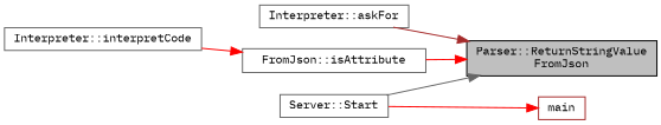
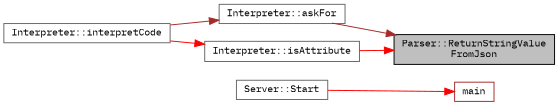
  digraph {
    fontname="IBM Plex Mono"
    rankdir=RL
    node [color=gray40 fillcolor=white fontname="IBM Plex Mono" fontsize=10 shape=record style=filled]
    edge [color=red dir=back fontname="IBM Plex Mono" fontsize=10 labelfontname=Helvetica labelfontsize=10 style=solid]
    n1 [color=black fillcolor=grey75 fontcolor=black height=0.2 label="Parser::ReturnStringValue\lFromJson" width=0.4]
    n2 [height=0.2 label="Interpreter::askFor" width=0.4]
-   n3 [height=0.2 label="FromJson::isAttribute" width=0.4]
+   n3 [height=0.2 label="Interpreter::isAttribute" width=0.4]
    n4 [height=0.2 label="Server::Start" width=0.4]
    n5 [height=0.2 label="Interpreter::interpretCode" width=0.4]
    n6 [color=brown height=0.2 label=main width=0.4]
    n1 -> n2 [color=brown]
    n1 -> n3
-   n1 -> n4 [color=gray40]
+   n2 -> n5 [color=brown]
    n3 -> n5
    n6 -> n4
  }
